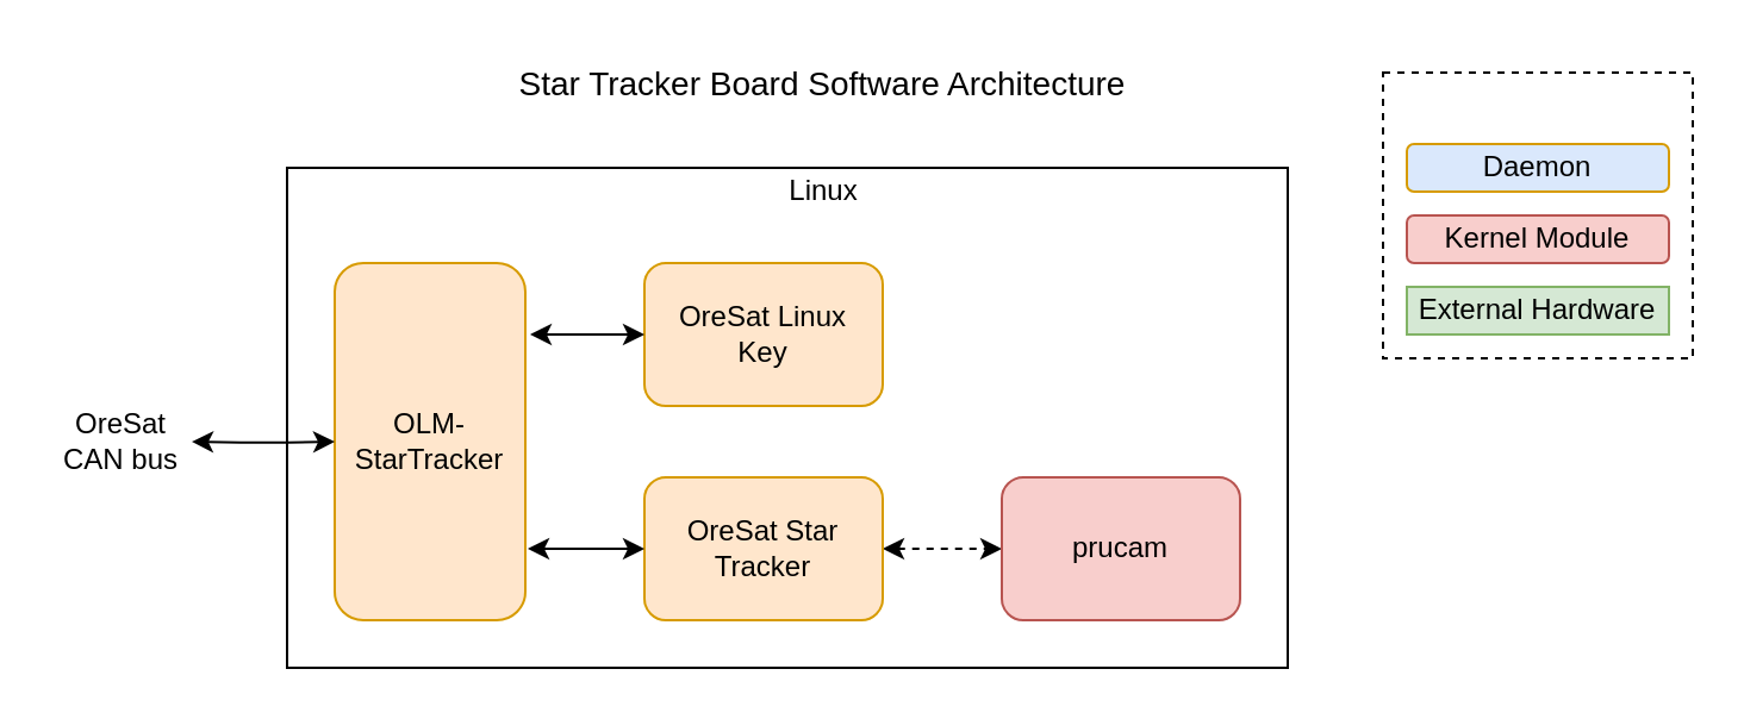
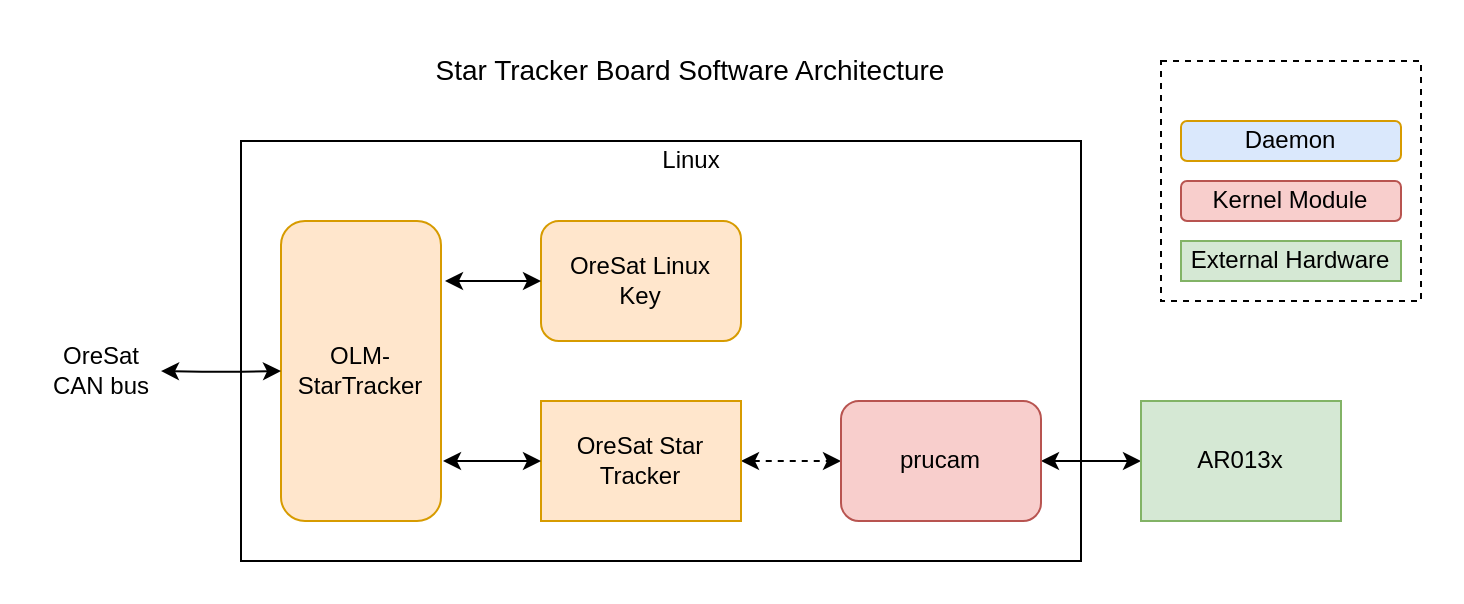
  <mxCell id="0" />
  <mxCell id="1" parent="0" />
  <mxCell id="2" value="" style="rounded=0;whiteSpace=wrap;html=1;" parent="1" vertex="1"><mxGeometry x="120" y="70" width="420" height="210" as="geometry" /></mxCell>
  <mxCell id="3" value="" style="rounded=0;whiteSpace=wrap;html=1;dashed=1;" parent="1" vertex="1"><mxGeometry x="580" y="30" width="130" height="120" as="geometry" /></mxCell>
  <mxCell id="4" value="OLM-StarTracker" style="rounded=1;whiteSpace=wrap;html=1;fillColor=#ffe6cc;strokeColor=#d79b00;" parent="1" vertex="1"><mxGeometry x="140" y="110" width="80" height="150" as="geometry" /></mxCell>
  <mxCell id="5" value="OreSat Linux&lt;br&gt;Key" style="rounded=1;whiteSpace=wrap;html=1;fillColor=#ffe6cc;strokeColor=#d79b00;" parent="1" vertex="1"><mxGeometry x="270" y="110" width="100" height="60" as="geometry" /></mxCell>
  <mxCell id="6" value="" style="edgeStyle=orthogonalEdgeStyle;rounded=1;orthogonalLoop=1;jettySize=auto;html=1;startArrow=classic;startFill=1;endArrow=classic;endFill=1;entryX=0;entryY=0.5;entryDx=0;entryDy=0;exitX=1;exitY=0.5;exitDx=0;exitDy=0;dashed=1;" parent="1" source="7" target="9" edge="1"><mxGeometry relative="1" as="geometry" /></mxCell>
- <mxCell id="7" value="OreSat Star Tracker" style="rounded=1;whiteSpace=wrap;html=1;fillColor=#ffe6cc;strokeColor=#d79b00;" parent="1" vertex="1"><mxGeometry x="270" y="200" width="100" height="60" as="geometry" /></mxCell>
+ <mxCell id="7" value="OreSat Star Tracker" style="whiteSpace=wrap;html=1;fillColor=#ffe6cc;strokeColor=#d79b00;rounded=0;" parent="1" vertex="1"><mxGeometry x="270" y="200" width="100" height="60" as="geometry" /></mxCell>
+ <mxCell id="8" value="" style="edgeStyle=orthogonalEdgeStyle;rounded=1;orthogonalLoop=1;jettySize=auto;html=1;startArrow=classic;startFill=1;endArrow=classic;endFill=1;entryX=0;entryY=0.5;entryDx=0;entryDy=0;exitX=1;exitY=0.5;exitDx=0;exitDy=0;" parent="1" source="9" target="10" edge="1"><mxGeometry relative="1" as="geometry"><mxPoint x="536.23" y="320" as="targetPoint" /><Array as="points" /></mxGeometry></mxCell>
  <mxCell id="9" value="prucam" style="rounded=1;whiteSpace=wrap;html=1;fillColor=#f8cecc;strokeColor=#b85450;" parent="1" vertex="1"><mxGeometry x="420" y="200" width="100" height="60" as="geometry" /></mxCell>
+ <mxCell id="10" value="&lt;div&gt;AR013x&lt;/div&gt;" style="rounded=0;whiteSpace=wrap;html=1;fillColor=#d5e8d4;strokeColor=#82b366;" parent="1" vertex="1"><mxGeometry x="570" y="200" width="100" height="60" as="geometry" /></mxCell>
  <mxCell id="11" value="&lt;font style=&quot;font-size: 14px&quot;&gt;Star Tracker Board Software Architecture&lt;/font&gt;" style="text;html=1;strokeColor=none;fillColor=none;align=center;verticalAlign=middle;whiteSpace=wrap;rounded=0;" parent="1" vertex="1"><mxGeometry x="200" y="20" width="290" height="30" as="geometry" /></mxCell>
  <mxCell id="12" value="Daemon" style="rounded=1;whiteSpace=wrap;html=1;fillColor=#dae8fc;strokeColor=#d79b00;" parent="1" vertex="1"><mxGeometry x="590" y="60" width="110" height="20" as="geometry" /></mxCell>
  <mxCell id="13" value="External Hardware" style="rounded=0;whiteSpace=wrap;html=1;fillColor=#d5e8d4;strokeColor=#82b366;" parent="1" vertex="1"><mxGeometry x="590" y="120" width="110" height="20" as="geometry" /></mxCell>
  <mxCell id="14" value="Linux" style="text;html=1;align=center;verticalAlign=middle;resizable=0;points=[];autosize=1;" parent="1" vertex="1"><mxGeometry x="320" y="70" width="50" height="20" as="geometry" /></mxCell>
  <mxCell id="15" value="" style="endArrow=classic;startArrow=classic;html=1;entryX=0;entryY=0.5;entryDx=0;entryDy=0;startFill=1;endFill=1;" parent="1" target="7" edge="1"><mxGeometry width="50" height="50" relative="1" as="geometry"><mxPoint x="221" y="230" as="sourcePoint" /><mxPoint x="160" y="200" as="targetPoint" /></mxGeometry></mxCell>
  <mxCell id="16" value="" style="edgeStyle=orthogonalEdgeStyle;rounded=1;orthogonalLoop=1;jettySize=auto;html=1;startArrow=classic;startFill=1;endArrow=classic;endFill=1;entryX=0;entryY=0.5;entryDx=0;entryDy=0;" parent="1" target="4" edge="1"><mxGeometry relative="1" as="geometry"><mxPoint x="80" y="185" as="sourcePoint" /></mxGeometry></mxCell>
  <mxCell id="17" value="OreSat&lt;br&gt;CAN bus" style="text;html=1;align=center;verticalAlign=middle;resizable=0;points=[];autosize=1;" parent="1" vertex="1"><mxGeometry x="20" y="170" width="60" height="30" as="geometry" /></mxCell>
  <mxCell id="18" value="" style="endArrow=classic;startArrow=classic;html=1;entryX=0;entryY=0.5;entryDx=0;entryDy=0;" parent="1" target="5" edge="1"><mxGeometry width="50" height="50" relative="1" as="geometry"><mxPoint x="222" y="140" as="sourcePoint" /><mxPoint x="430" y="130" as="targetPoint" /></mxGeometry></mxCell>
  <mxCell id="19" value="Kernel Module" style="rounded=1;whiteSpace=wrap;html=1;fillColor=#f8cecc;strokeColor=#b85450;" parent="1" vertex="1"><mxGeometry x="590" y="90" width="110" height="20" as="geometry" /></mxCell>
